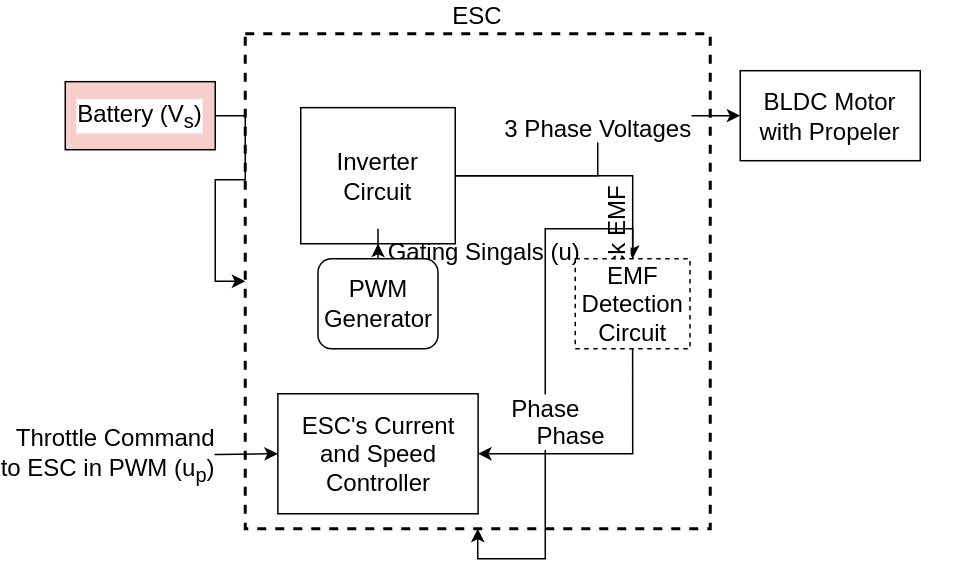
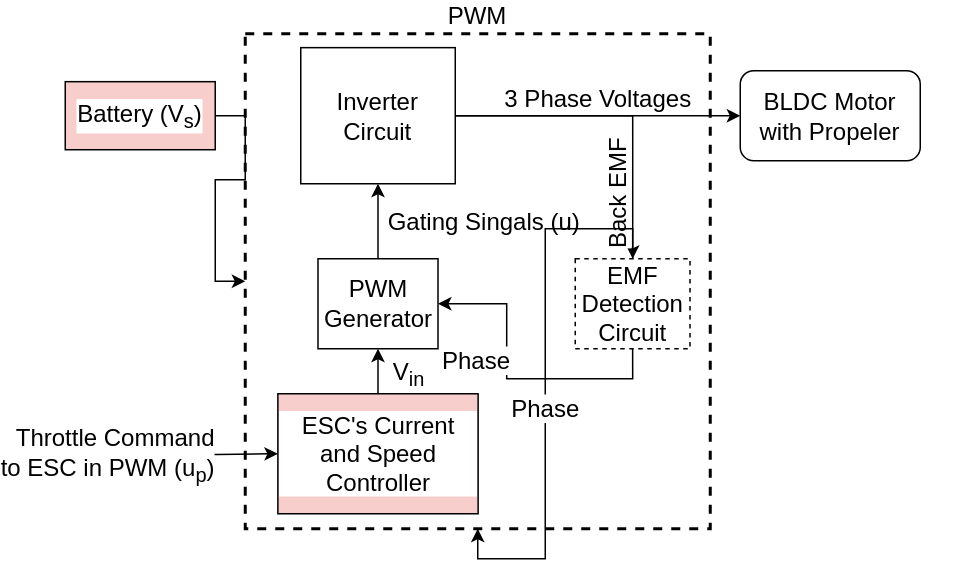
  <mxCell id="0" />
  <mxCell id="1" parent="0" />
- <mxCell id="2" value="ESC" style="rounded=0;whiteSpace=wrap;html=1;fontFamily=Helvetica;fontSize=16;fontColor=default;labelBackgroundColor=default;fillColor=none;dashed=1;strokeWidth=2;labelPosition=center;verticalLabelPosition=top;align=center;verticalAlign=bottom;" vertex="1" parent="1"><mxGeometry x="140" y="20" width="310" height="330" as="geometry" /></mxCell>
+ <mxCell id="2" value="PWM" style="rounded=0;whiteSpace=wrap;html=1;fontFamily=Helvetica;fontSize=16;fontColor=default;labelBackgroundColor=default;fillColor=none;dashed=1;strokeWidth=2;labelPosition=center;verticalLabelPosition=top;align=center;verticalAlign=bottom;" vertex="1" parent="1"><mxGeometry x="140" y="20" width="310" height="330" as="geometry" /></mxCell>
  <mxCell id="3" value="Back EMF" style="edgeStyle=orthogonalEdgeStyle;rounded=0;orthogonalLoop=1;jettySize=auto;html=1;exitX=1;exitY=0.5;exitDx=0;exitDy=0;strokeColor=default;align=right;verticalAlign=middle;fontFamily=Helvetica;fontSize=16;fontColor=default;labelBackgroundColor=default;endArrow=classic;endFill=1;horizontal=0;labelPosition=left;verticalLabelPosition=middle;" edge="1" parent="1" source="4" target="10"><mxGeometry x="0.251" y="-8" relative="1" as="geometry"><mxPoint as="offset" /></mxGeometry></mxCell>
- <mxCell id="4" value="&lt;div style=&quot;font-size: 16px;&quot;&gt;&lt;font style=&quot;font-size: 16px;&quot;&gt;Inverter Circuit&lt;/font&gt;&lt;/div&gt;" style="rounded=0;whiteSpace=wrap;html=1;fontFamily=Helvetica;labelPosition=center;verticalLabelPosition=middle;align=center;verticalAlign=middle;textDirection=ltr;horizontal=1;fontSize=16;" vertex="1" parent="1"><mxGeometry x="177" y="69.27" width="103" height="90.73" as="geometry" /></mxCell>
+ <mxCell id="4" value="&lt;div style=&quot;font-size: 16px;&quot;&gt;&lt;font style=&quot;font-size: 16px;&quot;&gt;Inverter Circuit&lt;/font&gt;&lt;/div&gt;" style="rounded=0;whiteSpace=wrap;html=1;fontFamily=Helvetica;labelPosition=center;verticalLabelPosition=middle;align=center;verticalAlign=middle;textDirection=ltr;horizontal=1;fontSize=16;" vertex="1" parent="1"><mxGeometry x="177" y="29.27" width="103" height="90.73" as="geometry" /></mxCell>
  <mxCell id="5" value="&lt;font style=&quot;font-size: 16px;&quot;&gt;&amp;nbsp;Gating Singals (u)&lt;/font&gt;" style="edgeStyle=orthogonalEdgeStyle;rounded=0;orthogonalLoop=1;jettySize=auto;html=1;entryX=0.5;entryY=1;entryDx=0;entryDy=0;strokeColor=default;align=left;verticalAlign=middle;fontFamily=Helvetica;fontSize=11;fontColor=default;labelBackgroundColor=none;endArrow=classic;endFill=1;textDirection=ltr;labelPosition=right;verticalLabelPosition=middle;horizontal=1;" edge="1" parent="1" source="6" target="4"><mxGeometry x="-0.004" relative="1" as="geometry"><mxPoint as="offset" /></mxGeometry></mxCell>
- <mxCell id="6" value="&lt;font style=&quot;font-size: 16px;&quot;&gt;PWM &lt;br&gt;Generator&lt;/font&gt;" style="whiteSpace=wrap;html=1;fontFamily=Helvetica;fontSize=11;fontColor=default;labelBackgroundColor=default;rounded=1;" vertex="1" parent="1"><mxGeometry x="188.5" y="170" width="80" height="60" as="geometry" /></mxCell>
+ <mxCell id="6" value="&lt;font style=&quot;font-size: 16px;&quot;&gt;PWM &lt;br&gt;Generator&lt;/font&gt;" style="rounded=0;whiteSpace=wrap;html=1;fontFamily=Helvetica;fontSize=11;fontColor=default;labelBackgroundColor=default;" vertex="1" parent="1"><mxGeometry x="188.5" y="170" width="80" height="60" as="geometry" /></mxCell>
  <mxCell id="7" style="edgeStyle=orthogonalEdgeStyle;rounded=0;orthogonalLoop=1;jettySize=auto;html=1;exitX=0.5;exitY=1;exitDx=0;exitDy=0;strokeColor=default;align=center;verticalAlign=middle;fontFamily=Helvetica;fontSize=11;fontColor=default;labelBackgroundColor=default;endArrow=none;endFill=0;" edge="1" parent="1" source="6" target="6"><mxGeometry relative="1" as="geometry" /></mxCell>
  <mxCell id="8" value="Phase" style="edgeStyle=orthogonalEdgeStyle;rounded=0;orthogonalLoop=1;jettySize=auto;html=1;strokeColor=default;align=center;verticalAlign=top;fontFamily=Helvetica;fontSize=16;fontColor=default;labelBackgroundColor=default;endArrow=classic;endFill=1;labelPosition=center;verticalLabelPosition=bottom;" edge="1" parent="1" source="10" target="2"><mxGeometry relative="1" as="geometry" /></mxCell>
- <mxCell id="9" value="&lt;font style=&quot;font-size: 16px;&quot;&gt;Phase&lt;/font&gt;" style="edgeStyle=orthogonalEdgeStyle;rounded=0;orthogonalLoop=1;jettySize=auto;html=1;exitX=0.5;exitY=1;exitDx=0;exitDy=0;entryX=1;entryY=0.5;entryDx=0;entryDy=0;strokeColor=default;align=right;verticalAlign=bottom;fontFamily=Helvetica;fontSize=11;fontColor=default;labelBackgroundColor=default;endArrow=classic;endFill=1;labelPosition=left;verticalLabelPosition=top;" edge="1" parent="1" source="10" target="13"><mxGeometry relative="1" as="geometry" /></mxCell>
+ <mxCell id="9" value="&lt;font style=&quot;font-size: 16px;&quot;&gt;Phase&lt;/font&gt;" style="edgeStyle=orthogonalEdgeStyle;rounded=0;orthogonalLoop=1;jettySize=auto;html=1;exitX=0.5;exitY=1;exitDx=0;exitDy=0;strokeColor=default;align=right;verticalAlign=bottom;fontFamily=Helvetica;fontSize=11;fontColor=default;labelBackgroundColor=default;endArrow=classic;endFill=1;labelPosition=left;verticalLabelPosition=top;" edge="1" parent="1" source="10" target="6"><mxGeometry relative="1" as="geometry" /></mxCell>
  <mxCell id="10" value="&lt;span style=&quot;font-size: 16px;&quot;&gt;EMF Detection Circuit&lt;/span&gt;" style="rounded=0;whiteSpace=wrap;html=1;fontFamily=Helvetica;fontSize=11;fontColor=default;labelBackgroundColor=default;dashed=1;" vertex="1" parent="1"><mxGeometry x="360" y="170" width="76.5" height="60" as="geometry" /></mxCell>
- <mxCell id="13" value="&lt;span style=&quot;font-size: 16px;&quot;&gt;ESC's Current and Speed Controller&lt;/span&gt;" style="rounded=0;whiteSpace=wrap;html=1;fontFamily=Helvetica;fontSize=11;fontColor=default;labelBackgroundColor=default;" vertex="1" parent="1"><mxGeometry x="161.75" y="260" width="133.5" height="80" as="geometry" /></mxCell>
+ <mxCell id="11" value="" style="edgeStyle=orthogonalEdgeStyle;rounded=0;orthogonalLoop=1;jettySize=auto;html=1;strokeColor=default;align=center;verticalAlign=middle;fontFamily=Helvetica;fontSize=11;fontColor=default;labelBackgroundColor=default;endArrow=classic;endFill=1;labelBorderColor=none;" edge="1" parent="1" source="13" target="6"><mxGeometry relative="1" as="geometry"><Array as="points"><mxPoint x="252" y="322.5" /><mxPoint x="252" y="322.5" /></Array></mxGeometry></mxCell>
+ <mxCell id="12" value="&lt;font style=&quot;font-size: 16px;&quot;&gt;&amp;nbsp; V&lt;sub&gt;in&lt;/sub&gt;&lt;/font&gt;" style="edgeLabel;html=1;align=left;verticalAlign=middle;resizable=0;points=[];fontFamily=Helvetica;fontSize=11;fontColor=default;labelBackgroundColor=none;labelPosition=right;verticalLabelPosition=middle;" vertex="1" connectable="0" parent="11"><mxGeometry x="-0.079" y="1" relative="1" as="geometry"><mxPoint as="offset" /></mxGeometry></mxCell>
+ <mxCell id="13" value="&lt;span style=&quot;font-size: 16px;&quot;&gt;ESC's Current and Speed Controller&lt;/span&gt;" style="rounded=0;whiteSpace=wrap;html=1;fontFamily=Helvetica;fontSize=11;fontColor=default;labelBackgroundColor=default;fillColor=#f8cecc;" vertex="1" parent="1"><mxGeometry x="161.75" y="260" width="133.5" height="80" as="geometry" /></mxCell>
  <mxCell id="14" value="&lt;font style=&quot;font-size: 16px;&quot;&gt;3 Phase Voltages&lt;/font&gt;" style="edgeStyle=orthogonalEdgeStyle;rounded=0;orthogonalLoop=1;jettySize=auto;html=1;exitX=1;exitY=0.5;exitDx=0;exitDy=0;strokeColor=default;align=center;verticalAlign=bottom;fontFamily=Helvetica;fontSize=11;fontColor=default;labelBackgroundColor=default;endArrow=classic;endFill=1;labelPosition=center;verticalLabelPosition=top;" edge="1" parent="1" source="4" target="16"><mxGeometry relative="1" as="geometry"><mxPoint x="467.865" y="74.635" as="targetPoint" /><mxPoint as="offset" /></mxGeometry></mxCell>
  <mxCell id="15" value="Throttle Command &lt;br style=&quot;font-size: 16px;&quot;&gt;to ESC in PWM (u&lt;sub&gt;p&lt;/sub&gt;)" style="endArrow=classic;html=1;rounded=0;strokeColor=default;align=right;verticalAlign=middle;fontFamily=Helvetica;fontSize=16;fontColor=default;labelBackgroundColor=default;edgeStyle=orthogonalEdgeStyle;entryX=0;entryY=0.5;entryDx=0;entryDy=0;labelPosition=left;verticalLabelPosition=middle;" edge="1" parent="1" target="13"><mxGeometry x="0.004" width="50" height="50" relative="1" as="geometry"><mxPoint x="80" y="300" as="sourcePoint" /><mxPoint x="-80" y="274.75" as="targetPoint" /><mxPoint as="offset" /></mxGeometry></mxCell>
- <mxCell id="16" value="&lt;font style=&quot;font-size: 16px;&quot;&gt;BLDC Motor with Propeler&lt;/font&gt;" style="rounded=0;whiteSpace=wrap;html=1;fontFamily=Helvetica;fontSize=11;fontColor=default;labelBackgroundColor=default;" vertex="1" parent="1"><mxGeometry x="470" y="44.63" width="120" height="60" as="geometry" /></mxCell>
+ <mxCell id="16" value="&lt;font style=&quot;font-size: 16px;&quot;&gt;BLDC Motor with Propeler&lt;/font&gt;" style="whiteSpace=wrap;html=1;fontFamily=Helvetica;fontSize=11;fontColor=default;labelBackgroundColor=default;rounded=1;" vertex="1" parent="1"><mxGeometry x="470" y="44.63" width="120" height="60" as="geometry" /></mxCell>
  <mxCell id="17" value="" style="edgeStyle=orthogonalEdgeStyle;rounded=0;orthogonalLoop=1;jettySize=auto;html=1;strokeColor=default;align=center;verticalAlign=middle;fontFamily=Helvetica;fontSize=11;fontColor=default;labelBackgroundColor=default;endArrow=classic;endFill=1;" edge="1" parent="1" source="18" target="2"><mxGeometry relative="1" as="geometry" /></mxCell>
  <mxCell id="18" value="&lt;font style=&quot;font-size: 16px;&quot;&gt;Battery (V&lt;sub&gt;s&lt;/sub&gt;)&lt;/font&gt;" style="rounded=0;whiteSpace=wrap;html=1;fontFamily=Helvetica;fontSize=11;fontColor=default;labelBackgroundColor=default;fillColor=#f8cecc;" vertex="1" parent="1"><mxGeometry x="20" y="51.95" width="100" height="45.37" as="geometry" /></mxCell>
